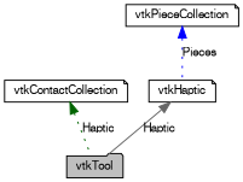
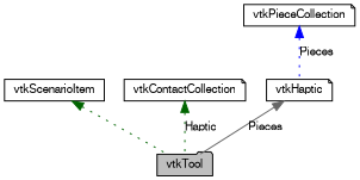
  digraph {
    node [color=black fontname=FreeSans fontsize=10 shape=note]
    edge [color=darkgreen dir=back fontname=FreeSans fontsize=10 labelfontname=FreeSans labelfontsize=10 style=dotted]
    n1 [fillcolor=grey75 fontcolor=black height=0.2 label=vtkTool shape=folder style=filled width=0.4]
+   n2 [height=0.2 label=vtkScenarioItem shape=box width=0.4]
    n3 [height=0.2 label=vtkContactCollection width=0.4]
    n4 [height=0.2 label=vtkPieceCollection width=0.4]
    n5 [height=0.2 label=vtkHaptic width=0.4]
+   n2 -> n1
    n3 -> n1 [label=Haptic]
    n4 -> n5 [color=blue label=Pieces]
-   n5 -> n1 [color=gray40 label=Haptic style=solid]
+   n5 -> n1 [color=gray40 label=Pieces style=solid]
  }
